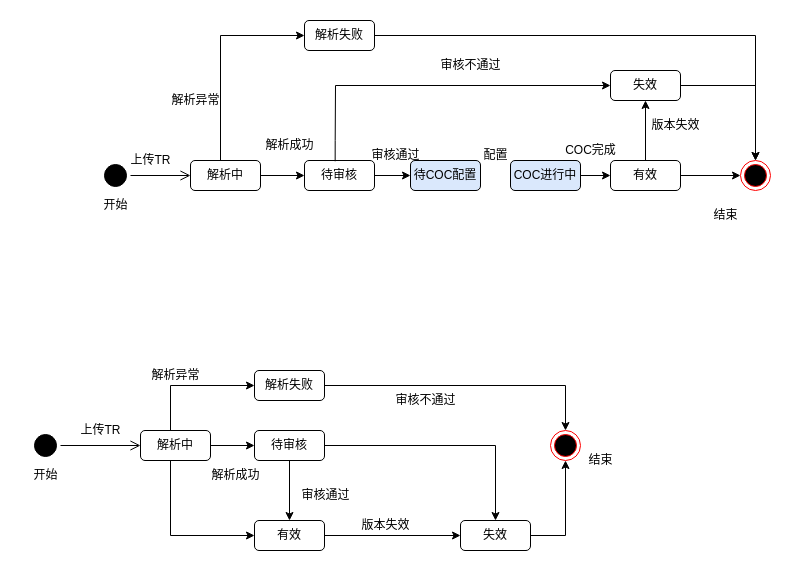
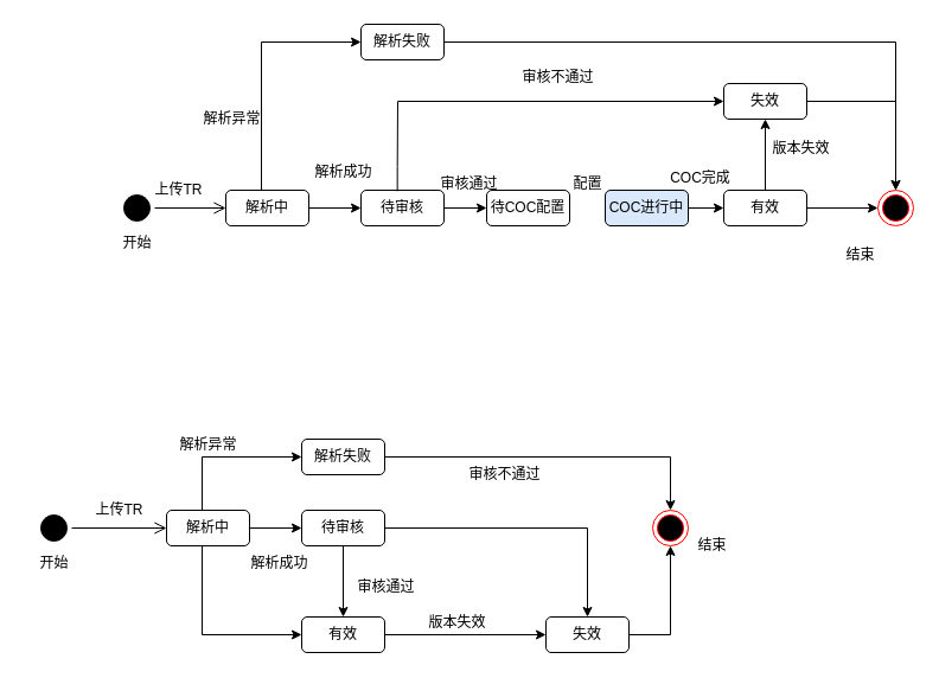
  <mxCell id="0" />
  <mxCell id="1" parent="0" />
  <mxCell id="2" style="edgeStyle=orthogonalEdgeStyle;rounded=0;orthogonalLoop=1;jettySize=auto;html=1;strokeColor=#000000;" edge="1" parent="1" source="4" target="9"><mxGeometry relative="1" as="geometry" /></mxCell>
  <mxCell id="3" style="edgeStyle=orthogonalEdgeStyle;rounded=0;orthogonalLoop=1;jettySize=auto;html=1;entryX=0;entryY=0.5;entryDx=0;entryDy=0;strokeColor=#000000;" edge="1" parent="1" source="4" target="12"><mxGeometry relative="1" as="geometry"><Array as="points"><mxPoint x="220" y="35" /></Array></mxGeometry></mxCell>
  <mxCell id="4" value="解析中" style="rounded=1;whiteSpace=wrap;html=1;" vertex="1" parent="1"><mxGeometry x="190" y="160" width="70" height="30" as="geometry" /></mxCell>
  <mxCell id="5" value="" style="ellipse;html=1;shape=startState;fillColor=#000000;strokeColor=#000000;" vertex="1" parent="1"><mxGeometry x="100" y="160" width="30" height="30" as="geometry" /></mxCell>
  <mxCell id="6" value="" style="edgeStyle=orthogonalEdgeStyle;html=1;verticalAlign=bottom;endArrow=open;endSize=8;strokeColor=#000000;rounded=0;entryX=0;entryY=0.5;entryDx=0;entryDy=0;" edge="1" source="5" parent="1" target="4"><mxGeometry relative="1" as="geometry"><mxPoint x="190" y="185" as="targetPoint" /></mxGeometry></mxCell>
  <mxCell id="7" value="上传TR" style="text;html=1;align=center;verticalAlign=middle;resizable=0;points=[];autosize=1;strokeColor=none;fillColor=none;" vertex="1" parent="1"><mxGeometry x="120" y="145" width="60" height="30" as="geometry" /></mxCell>
  <mxCell id="8" style="edgeStyle=orthogonalEdgeStyle;rounded=0;orthogonalLoop=1;jettySize=auto;html=1;entryX=0;entryY=0.5;entryDx=0;entryDy=0;strokeColor=#000000;" edge="1" parent="1" source="9" target="10"><mxGeometry relative="1" as="geometry" /></mxCell>
  <mxCell id="9" value="待审核" style="rounded=1;whiteSpace=wrap;html=1;" vertex="1" parent="1"><mxGeometry x="304" y="160" width="70" height="30" as="geometry" /></mxCell>
- <mxCell id="10" value="待COC配置" style="rounded=1;whiteSpace=wrap;html=1;fillColor=#dae8fc;" vertex="1" parent="1"><mxGeometry x="410" y="160" width="70" height="30" as="geometry" /></mxCell>
+ <mxCell id="10" value="待COC配置" style="rounded=1;whiteSpace=wrap;html=1;" vertex="1" parent="1"><mxGeometry x="410" y="160" width="70" height="30" as="geometry" /></mxCell>
  <mxCell id="11" style="edgeStyle=orthogonalEdgeStyle;rounded=0;orthogonalLoop=1;jettySize=auto;html=1;strokeColor=#000000;" edge="1" parent="1" source="12" target="19"><mxGeometry relative="1" as="geometry" /></mxCell>
  <mxCell id="12" value="解析失败" style="rounded=1;whiteSpace=wrap;html=1;" vertex="1" parent="1"><mxGeometry x="304" y="20" width="70" height="30" as="geometry" /></mxCell>
  <mxCell id="13" style="edgeStyle=orthogonalEdgeStyle;rounded=0;orthogonalLoop=1;jettySize=auto;html=1;entryX=0;entryY=0.5;entryDx=0;entryDy=0;strokeColor=#000000;" edge="1" parent="1" source="15" target="19"><mxGeometry relative="1" as="geometry" /></mxCell>
  <mxCell id="14" style="edgeStyle=orthogonalEdgeStyle;rounded=0;orthogonalLoop=1;jettySize=auto;html=1;entryX=0.5;entryY=1;entryDx=0;entryDy=0;strokeColor=#000000;" edge="1" parent="1" source="15" target="18"><mxGeometry relative="1" as="geometry" /></mxCell>
  <mxCell id="15" value="有效" style="rounded=1;whiteSpace=wrap;html=1;" vertex="1" parent="1"><mxGeometry x="610" y="160" width="70" height="30" as="geometry" /></mxCell>
  <mxCell id="16" value="COC进行中" style="rounded=1;whiteSpace=wrap;html=1;fillColor=#dae8fc;" vertex="1" parent="1"><mxGeometry x="510" y="160" width="70" height="30" as="geometry" /></mxCell>
  <mxCell id="17" style="edgeStyle=orthogonalEdgeStyle;rounded=0;orthogonalLoop=1;jettySize=auto;html=1;strokeColor=#000000;" edge="1" parent="1" source="18" target="19"><mxGeometry relative="1" as="geometry" /></mxCell>
  <mxCell id="18" value="失效" style="rounded=1;whiteSpace=wrap;html=1;" vertex="1" parent="1"><mxGeometry x="610" y="70" width="70" height="30" as="geometry" /></mxCell>
  <mxCell id="19" value="" style="ellipse;html=1;shape=endState;fillColor=#000000;strokeColor=#ff0000;" vertex="1" parent="1"><mxGeometry x="740" y="160" width="30" height="30" as="geometry" /></mxCell>
  <mxCell id="20" value="" style="endArrow=classic;html=1;rounded=0;strokeColor=#000000;exitX=1;exitY=0.5;exitDx=0;exitDy=0;entryX=0;entryY=0.5;entryDx=0;entryDy=0;edgeStyle=orthogonalEdgeStyle;" edge="1" parent="1" source="16" target="15"><mxGeometry width="50" height="50" relative="1" as="geometry"><mxPoint x="330" y="260" as="sourcePoint" /><mxPoint x="380" y="210" as="targetPoint" /></mxGeometry></mxCell>
  <mxCell id="21" value="开始" style="text;html=1;align=center;verticalAlign=middle;resizable=0;points=[];autosize=1;strokeColor=none;fillColor=none;" vertex="1" parent="1"><mxGeometry x="90" y="190" width="50" height="30" as="geometry" /></mxCell>
  <mxCell id="22" value="结束" style="text;html=1;align=center;verticalAlign=middle;resizable=0;points=[];autosize=1;strokeColor=none;fillColor=none;" vertex="1" parent="1"><mxGeometry x="700" y="200" width="50" height="30" as="geometry" /></mxCell>
  <mxCell id="23" value="" style="endArrow=classic;html=1;rounded=0;strokeColor=#000000;exitX=0.438;exitY=0.026;exitDx=0;exitDy=0;exitPerimeter=0;edgeStyle=orthogonalEdgeStyle;" edge="1" parent="1" source="9" target="18"><mxGeometry width="50" height="50" relative="1" as="geometry"><mxPoint x="330" y="260" as="sourcePoint" /><mxPoint x="380" y="210" as="targetPoint" /><Array as="points"><mxPoint x="335" y="140" /><mxPoint x="335" y="85" /></Array></mxGeometry></mxCell>
  <mxCell id="24" value="解析异常" style="text;html=1;align=center;verticalAlign=middle;resizable=0;points=[];autosize=1;strokeColor=none;fillColor=none;" vertex="1" parent="1"><mxGeometry x="160" y="85" width="70" height="30" as="geometry" /></mxCell>
  <mxCell id="25" value="解析成功" style="text;html=1;align=center;verticalAlign=middle;resizable=0;points=[];autosize=1;strokeColor=none;fillColor=none;" vertex="1" parent="1"><mxGeometry x="254" y="130" width="70" height="30" as="geometry" /></mxCell>
  <mxCell id="26" value="审核通过" style="text;html=1;align=center;verticalAlign=middle;resizable=0;points=[];autosize=1;strokeColor=none;fillColor=none;" vertex="1" parent="1"><mxGeometry x="360" y="140" width="70" height="30" as="geometry" /></mxCell>
  <mxCell id="27" value="配置" style="text;html=1;align=center;verticalAlign=middle;resizable=0;points=[];autosize=1;strokeColor=none;fillColor=none;" vertex="1" parent="1"><mxGeometry x="470" y="140" width="50" height="30" as="geometry" /></mxCell>
  <mxCell id="28" value="审核不通过" style="text;html=1;align=center;verticalAlign=middle;resizable=0;points=[];autosize=1;strokeColor=none;fillColor=none;" vertex="1" parent="1"><mxGeometry x="430" y="50" width="80" height="30" as="geometry" /></mxCell>
  <mxCell id="29" style="edgeStyle=orthogonalEdgeStyle;rounded=0;orthogonalLoop=1;jettySize=auto;html=1;strokeColor=#000000;" edge="1" parent="1" source="32" target="37"><mxGeometry relative="1" as="geometry" /></mxCell>
  <mxCell id="30" style="edgeStyle=orthogonalEdgeStyle;rounded=0;orthogonalLoop=1;jettySize=auto;html=1;entryX=0;entryY=0.5;entryDx=0;entryDy=0;strokeColor=#000000;" edge="1" parent="1" source="32" target="39"><mxGeometry relative="1" as="geometry"><Array as="points"><mxPoint x="170" y="385" /></Array></mxGeometry></mxCell>
  <mxCell id="31" style="edgeStyle=orthogonalEdgeStyle;rounded=0;orthogonalLoop=1;jettySize=auto;html=1;entryX=0;entryY=0.5;entryDx=0;entryDy=0;strokeColor=#000000;" edge="1" parent="1" source="32" target="41"><mxGeometry relative="1" as="geometry"><Array as="points"><mxPoint x="170" y="535" /></Array></mxGeometry></mxCell>
  <mxCell id="32" value="解析中" style="rounded=1;whiteSpace=wrap;html=1;" vertex="1" parent="1"><mxGeometry x="140" y="430" width="70" height="30" as="geometry" /></mxCell>
  <mxCell id="33" value="" style="ellipse;html=1;shape=startState;fillColor=#000000;strokeColor=#000000;" vertex="1" parent="1"><mxGeometry x="30" y="430" width="30" height="30" as="geometry" /></mxCell>
  <mxCell id="34" value="" style="edgeStyle=orthogonalEdgeStyle;html=1;verticalAlign=bottom;endArrow=open;endSize=8;strokeColor=#000000;rounded=0;entryX=0;entryY=0.5;entryDx=0;entryDy=0;" edge="1" parent="1" source="33" target="32"><mxGeometry relative="1" as="geometry"><mxPoint x="140" y="455" as="targetPoint" /></mxGeometry></mxCell>
  <mxCell id="35" value="上传TR" style="text;html=1;align=center;verticalAlign=middle;resizable=0;points=[];autosize=1;strokeColor=none;fillColor=none;" vertex="1" parent="1"><mxGeometry x="70" y="415" width="60" height="30" as="geometry" /></mxCell>
  <mxCell id="36" style="edgeStyle=orthogonalEdgeStyle;rounded=0;orthogonalLoop=1;jettySize=auto;html=1;strokeColor=#000000;" edge="1" parent="1" source="37" target="41"><mxGeometry relative="1" as="geometry" /></mxCell>
  <mxCell id="37" value="待审核" style="rounded=1;whiteSpace=wrap;html=1;" vertex="1" parent="1"><mxGeometry x="254" y="430" width="70" height="30" as="geometry" /></mxCell>
  <mxCell id="38" style="edgeStyle=orthogonalEdgeStyle;rounded=0;orthogonalLoop=1;jettySize=auto;html=1;strokeColor=#000000;" edge="1" parent="1" source="39" target="44"><mxGeometry relative="1" as="geometry" /></mxCell>
  <mxCell id="39" value="解析失败" style="rounded=1;whiteSpace=wrap;html=1;" vertex="1" parent="1"><mxGeometry x="254" y="370" width="70" height="30" as="geometry" /></mxCell>
  <mxCell id="40" style="edgeStyle=orthogonalEdgeStyle;rounded=0;orthogonalLoop=1;jettySize=auto;html=1;entryX=0;entryY=0.5;entryDx=0;entryDy=0;strokeColor=#000000;" edge="1" parent="1" source="41" target="43"><mxGeometry relative="1" as="geometry"><Array as="points" /></mxGeometry></mxCell>
  <mxCell id="41" value="有效" style="rounded=1;whiteSpace=wrap;html=1;" vertex="1" parent="1"><mxGeometry x="254" y="520" width="70" height="30" as="geometry" /></mxCell>
  <mxCell id="42" style="edgeStyle=orthogonalEdgeStyle;rounded=0;orthogonalLoop=1;jettySize=auto;html=1;strokeColor=#000000;" edge="1" parent="1" source="43" target="44"><mxGeometry relative="1" as="geometry" /></mxCell>
  <mxCell id="43" value="失效" style="rounded=1;whiteSpace=wrap;html=1;" vertex="1" parent="1"><mxGeometry x="460" y="520" width="70" height="30" as="geometry" /></mxCell>
  <mxCell id="44" value="" style="ellipse;html=1;shape=endState;fillColor=#000000;strokeColor=#ff0000;" vertex="1" parent="1"><mxGeometry x="550" y="430" width="30" height="30" as="geometry" /></mxCell>
  <mxCell id="45" value="开始" style="text;html=1;align=center;verticalAlign=middle;resizable=0;points=[];autosize=1;strokeColor=none;fillColor=none;" vertex="1" parent="1"><mxGeometry x="20" y="460" width="50" height="30" as="geometry" /></mxCell>
  <mxCell id="46" value="" style="endArrow=classic;html=1;rounded=0;strokeColor=#000000;exitX=1;exitY=0.5;exitDx=0;exitDy=0;entryX=0.5;entryY=0;entryDx=0;entryDy=0;edgeStyle=orthogonalEdgeStyle;" edge="1" parent="1" source="37" target="43"><mxGeometry width="50" height="50" relative="1" as="geometry"><mxPoint x="280" y="530" as="sourcePoint" /><mxPoint x="330" y="480" as="targetPoint" /><Array as="points"><mxPoint x="495" y="445" /></Array></mxGeometry></mxCell>
  <mxCell id="47" value="解析异常" style="text;html=1;align=center;verticalAlign=middle;resizable=0;points=[];autosize=1;strokeColor=none;fillColor=none;" vertex="1" parent="1"><mxGeometry x="140" y="360" width="70" height="30" as="geometry" /></mxCell>
  <mxCell id="48" value="解析成功" style="text;html=1;align=center;verticalAlign=middle;resizable=0;points=[];autosize=1;strokeColor=none;fillColor=none;" vertex="1" parent="1"><mxGeometry x="200" y="460" width="70" height="30" as="geometry" /></mxCell>
  <mxCell id="49" value="审核通过" style="text;html=1;align=center;verticalAlign=middle;resizable=0;points=[];autosize=1;strokeColor=none;fillColor=none;" vertex="1" parent="1"><mxGeometry x="290" y="480" width="70" height="30" as="geometry" /></mxCell>
  <mxCell id="50" value="审核不通过" style="text;html=1;align=center;verticalAlign=middle;resizable=0;points=[];autosize=1;strokeColor=none;fillColor=none;" vertex="1" parent="1"><mxGeometry x="385" y="385" width="80" height="30" as="geometry" /></mxCell>
  <mxCell id="51" value="版本失效" style="text;html=1;align=center;verticalAlign=middle;resizable=0;points=[];autosize=1;strokeColor=none;fillColor=none;" vertex="1" parent="1"><mxGeometry x="350" y="510" width="70" height="30" as="geometry" /></mxCell>
  <mxCell id="52" value="版本失效" style="text;html=1;align=center;verticalAlign=middle;resizable=0;points=[];autosize=1;strokeColor=none;fillColor=none;" vertex="1" parent="1"><mxGeometry x="640" y="110" width="70" height="30" as="geometry" /></mxCell>
  <mxCell id="53" value="结束" style="text;html=1;align=center;verticalAlign=middle;resizable=0;points=[];autosize=1;strokeColor=none;fillColor=none;" vertex="1" parent="1"><mxGeometry x="575" y="445" width="50" height="30" as="geometry" /></mxCell>
  <mxCell id="54" value="COC完成" style="text;html=1;align=center;verticalAlign=middle;resizable=0;points=[];autosize=1;strokeColor=none;fillColor=none;" vertex="1" parent="1"><mxGeometry x="555" y="135" width="70" height="30" as="geometry" /></mxCell>
